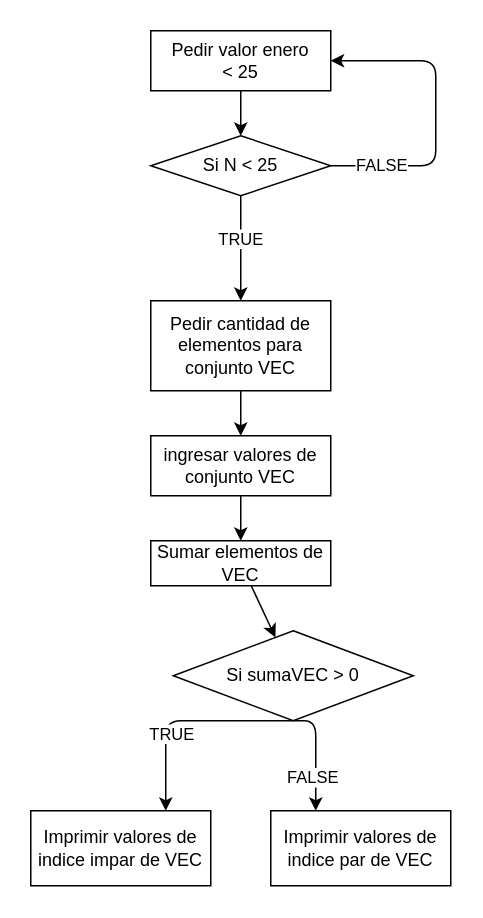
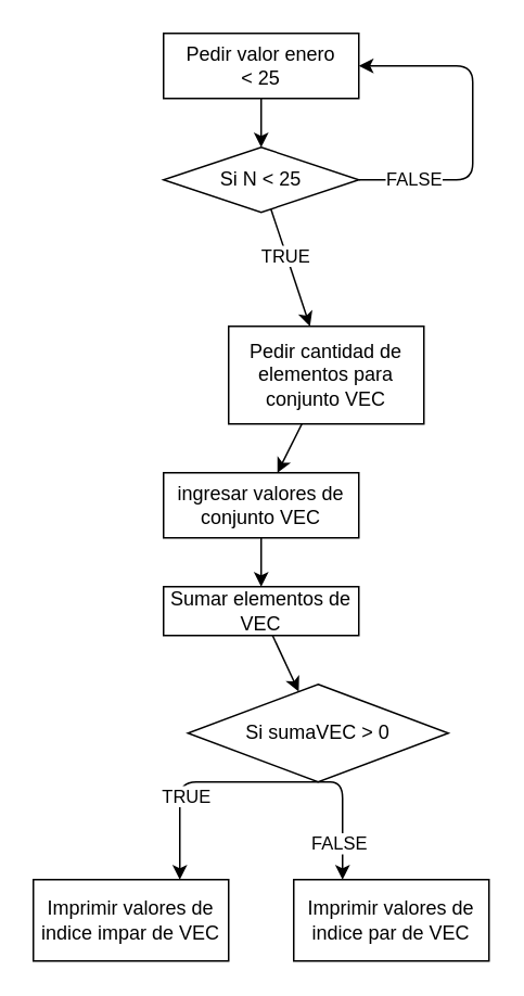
  <mxCell id="0" />
  <mxCell id="1" parent="0" />
  <mxCell id="2" value="" style="edgeStyle=none;html=1;" edge="1" parent="1" source="3" target="8"><mxGeometry relative="1" as="geometry" /></mxCell>
  <mxCell id="3" value="Pedir valor enero&lt;div&gt;&amp;lt; 25&lt;/div&gt;" style="whiteSpace=wrap;html=1;" vertex="1" parent="1"><mxGeometry x="100" y="20" width="120" height="40" as="geometry" /></mxCell>
  <mxCell id="4" value="" style="edgeStyle=none;html=1;entryX=1;entryY=0.5;entryDx=0;entryDy=0;" edge="1" parent="1" source="8" target="3"><mxGeometry relative="1" as="geometry"><mxPoint x="320" y="110" as="targetPoint" /><Array as="points"><mxPoint x="290" y="110" /><mxPoint x="290" y="40" /></Array></mxGeometry></mxCell>
  <mxCell id="5" value="FALSE" style="edgeLabel;html=1;align=center;verticalAlign=middle;resizable=0;points=[];" vertex="1" connectable="0" parent="4"><mxGeometry x="-0.686" y="1" relative="1" as="geometry"><mxPoint as="offset" /></mxGeometry></mxCell>
  <mxCell id="6" value="" style="edgeStyle=none;html=1;" edge="1" parent="1" source="8" target="10"><mxGeometry relative="1" as="geometry" /></mxCell>
  <mxCell id="7" value="TRUE" style="edgeLabel;html=1;align=center;verticalAlign=middle;resizable=0;points=[];" vertex="1" connectable="0" parent="6"><mxGeometry x="-0.2" y="-1" relative="1" as="geometry"><mxPoint as="offset" /></mxGeometry></mxCell>
  <mxCell id="8" value="Si N &amp;lt; 25" style="rhombus;whiteSpace=wrap;html=1;" vertex="1" parent="1"><mxGeometry x="100" y="90" width="120" height="40" as="geometry" /></mxCell>
  <mxCell id="9" value="" style="edgeStyle=none;html=1;" edge="1" parent="1" source="10" target="12"><mxGeometry relative="1" as="geometry" /></mxCell>
- <mxCell id="10" value="Pedir cantidad de elementos para conjunto VEC" style="whiteSpace=wrap;html=1;" vertex="1" parent="1"><mxGeometry x="100" y="200" width="120" height="60" as="geometry" /></mxCell>
+ <mxCell id="10" value="Pedir cantidad de elementos para conjunto VEC" style="whiteSpace=wrap;html=1;" vertex="1" parent="1"><mxGeometry x="140" y="200" width="120" height="60" as="geometry" /></mxCell>
  <mxCell id="11" value="" style="edgeStyle=none;html=1;" edge="1" parent="1" source="19" target="17"><mxGeometry relative="1" as="geometry" /></mxCell>
  <mxCell id="12" value="ingresar valores de conjunto VEC" style="whiteSpace=wrap;html=1;" vertex="1" parent="1"><mxGeometry x="100" y="290" width="120" height="40" as="geometry" /></mxCell>
  <mxCell id="13" value="" style="edgeStyle=none;html=1;exitX=0.5;exitY=1;exitDx=0;exitDy=0;entryX=0.75;entryY=0;entryDx=0;entryDy=0;" edge="1" parent="1" source="17" target="20"><mxGeometry relative="1" as="geometry"><Array as="points"><mxPoint x="110" y="480" /></Array></mxGeometry></mxCell>
  <mxCell id="14" value="TRUE" style="edgeLabel;html=1;align=center;verticalAlign=middle;resizable=0;points=[];" vertex="1" connectable="0" parent="13"><mxGeometry x="0.133" y="-1" relative="1" as="geometry"><mxPoint y="9" as="offset" /></mxGeometry></mxCell>
  <mxCell id="15" style="edgeStyle=none;html=1;exitX=0.5;exitY=1;exitDx=0;exitDy=0;entryX=0.25;entryY=0;entryDx=0;entryDy=0;" edge="1" parent="1" source="17" target="21"><mxGeometry relative="1" as="geometry"><Array as="points"><mxPoint x="210" y="480" /></Array></mxGeometry></mxCell>
  <mxCell id="16" value="FALSE" style="edgeLabel;html=1;align=center;verticalAlign=middle;resizable=0;points=[];" vertex="1" connectable="0" parent="15"><mxGeometry x="0.031" y="-3" relative="1" as="geometry"><mxPoint y="13" as="offset" /></mxGeometry></mxCell>
  <mxCell id="17" value="Si sumaVEC &amp;gt; 0" style="rhombus;whiteSpace=wrap;html=1;" vertex="1" parent="1"><mxGeometry x="115" y="420" width="160" height="60" as="geometry" /></mxCell>
  <mxCell id="18" value="" style="edgeStyle=none;html=1;" edge="1" parent="1" source="12" target="19"><mxGeometry relative="1" as="geometry"><mxPoint x="160" y="330" as="sourcePoint" /><mxPoint x="160" y="420" as="targetPoint" /></mxGeometry></mxCell>
  <mxCell id="19" value="Sumar elementos de VEC" style="whiteSpace=wrap;html=1;" vertex="1" parent="1"><mxGeometry x="100" y="360" width="120" height="30" as="geometry" /></mxCell>
  <mxCell id="20" value="Imprimir valores de indice impar de VEC" style="whiteSpace=wrap;html=1;" vertex="1" parent="1"><mxGeometry x="20" y="540" width="120" height="50" as="geometry" /></mxCell>
  <mxCell id="21" value="Imprimir valores de indice par de VEC" style="whiteSpace=wrap;html=1;" vertex="1" parent="1"><mxGeometry x="180" y="540" width="120" height="50" as="geometry" /></mxCell>
